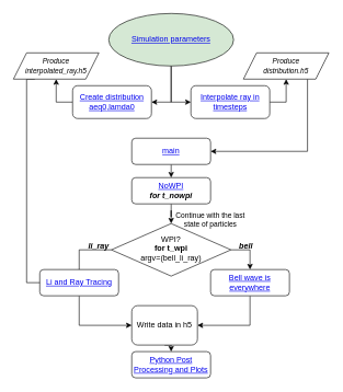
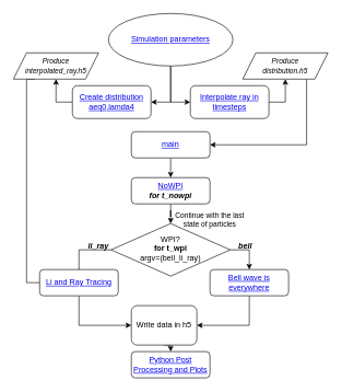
  <mxCell id="0" />
  <mxCell id="1" parent="0" />
  <mxCell id="2" style="edgeStyle=orthogonalEdgeStyle;rounded=0;orthogonalLoop=1;jettySize=auto;html=1;exitX=0;exitY=0.5;exitDx=0;exitDy=0;entryX=0.5;entryY=1;entryDx=0;entryDy=0;fontSize=11;" edge="1" parent="1" source="3" target="26"><mxGeometry relative="1" as="geometry" /></mxCell>
- <mxCell id="3" value="&lt;div&gt;&lt;a href=&quot;https://github.com/Vasichar11/Particle-Tracing-Earth/blob/main/Telescope/src/distribution/distribution.cc&quot;&gt;Create distribution&lt;/a&gt;&lt;/div&gt;&lt;div&gt;&lt;a href=&quot;https://github.com/Vasichar11/Particle-Tracing-Earth/blob/main/Telescope/src/distribution/distribution.cc&quot;&gt;aeq0,lamda0&lt;/a&gt;&lt;/div&gt;" style="rounded=1;whiteSpace=wrap;html=1;fontSize=12;glass=0;strokeWidth=1;shadow=0;" parent="1" vertex="1"><mxGeometry x="110" y="130" width="120" height="50" as="geometry" /></mxCell>
+ <mxCell id="3" value="&lt;div&gt;&lt;a href=&quot;https://github.com/Vasichar11/Particle-Tracing-Earth/blob/main/Telescope/src/distribution/distribution.cc&quot;&gt;Create distribution&lt;/a&gt;&lt;/div&gt;&lt;div&gt;&lt;a href=&quot;https://github.com/Vasichar11/Particle-Tracing-Earth/blob/main/Telescope/src/distribution/distribution.cc&quot;&gt;aeq0,lamda4&lt;/a&gt;&lt;/div&gt;" style="rounded=1;whiteSpace=wrap;html=1;fontSize=12;glass=0;strokeWidth=1;shadow=0;" parent="1" vertex="1"><mxGeometry x="110" y="130" width="120" height="50" as="geometry" /></mxCell>
  <mxCell id="4" style="edgeStyle=orthogonalEdgeStyle;rounded=0;orthogonalLoop=1;jettySize=auto;html=1;exitX=1;exitY=0.5;exitDx=0;exitDy=0;entryX=0.5;entryY=1;entryDx=0;entryDy=0;fontSize=11;" edge="1" parent="1" source="5" target="28"><mxGeometry relative="1" as="geometry" /></mxCell>
  <mxCell id="5" value="&lt;div&gt;&lt;a href=&quot;https://github.com/Vasichar11/Particle-Tracing-Earth/blob/main/Telescope/src/interpolation/Read_Ray_Write.cc&quot;&gt;Interpolate ray in timesteps&lt;/a&gt;&lt;/div&gt;" style="rounded=1;whiteSpace=wrap;html=1;fontSize=12;glass=0;strokeWidth=1;shadow=0;" parent="1" vertex="1"><mxGeometry x="290" y="130" width="120" height="50" as="geometry" /></mxCell>
  <mxCell id="6" style="edgeStyle=orthogonalEdgeStyle;rounded=0;orthogonalLoop=1;jettySize=auto;html=1;exitX=0.5;exitY=1;exitDx=0;exitDy=0;entryX=0.5;entryY=0;entryDx=0;entryDy=0;" edge="1" parent="1" source="7"><mxGeometry relative="1" as="geometry"><mxPoint x="260" y="270" as="targetPoint" /></mxGeometry></mxCell>
- <mxCell id="7" value="&lt;div&gt;&lt;a href=&quot;https://github.com/Vasichar11/Particle-Tracing-Earth/blob/main/Telescope/src/tracer/main.cc&quot;&gt;main&lt;/a&gt;&lt;/div&gt;" style="rounded=1;whiteSpace=wrap;html=1;fontSize=12;glass=0;strokeWidth=1;shadow=0;" parent="1" vertex="1"><mxGeometry x="200" y="210" width="120" height="40" as="geometry" /></mxCell>
+ <mxCell id="7" value="&lt;div&gt;&lt;a href=&quot;https://github.com/Vasichar11/Particle-Tracing-Earth/blob/main/Telescope/src/tracer/main.cc&quot;&gt;main&lt;/a&gt;&lt;/div&gt;" style="rounded=1;whiteSpace=wrap;html=1;fontSize=12;glass=0;strokeWidth=1;shadow=0;" parent="1" vertex="1"><mxGeometry x="200" y="200" width="120" height="40" as="geometry" /></mxCell>
  <mxCell id="8" style="edgeStyle=orthogonalEdgeStyle;rounded=0;orthogonalLoop=1;jettySize=auto;html=1;exitX=0.5;exitY=1;exitDx=0;exitDy=0;fontSize=12;" edge="1" parent="1" source="9" target="11"><mxGeometry relative="1" as="geometry" /></mxCell>
  <mxCell id="9" value="&lt;div&gt;&lt;a href=&quot;https://github.com/Vasichar11/Particle-Tracing-Earth/blob/main/Telescope/src/tracer/bell_nowpi.cc&quot;&gt;NoWPI&lt;/a&gt;&lt;/div&gt;&lt;div&gt;&lt;i&gt;&lt;b&gt;for t_nowpi&lt;/b&gt;&lt;/i&gt;&lt;br&gt;&lt;/div&gt;" style="rounded=1;whiteSpace=wrap;html=1;fontSize=12;glass=0;strokeWidth=1;shadow=0;" vertex="1" parent="1"><mxGeometry x="200" y="270" width="120" height="40" as="geometry" /></mxCell>
  <mxCell id="10" style="edgeStyle=orthogonalEdgeStyle;rounded=0;orthogonalLoop=1;jettySize=auto;html=1;exitX=1;exitY=0.5;exitDx=0;exitDy=0;" edge="1" parent="1" source="11" target="13"><mxGeometry relative="1" as="geometry" /></mxCell>
  <mxCell id="11" value="&lt;div&gt;WPI?&lt;/div&gt;&lt;div&gt;&lt;b&gt;for t_wpi&lt;/b&gt;&lt;br&gt;&lt;/div&gt;&lt;div&gt;argv=(bell_li_ray)&lt;br&gt;&lt;/div&gt;" style="rhombus;whiteSpace=wrap;html=1;shadow=0;fontFamily=Helvetica;fontSize=12;align=center;strokeWidth=1;spacing=6;spacingTop=-4;" vertex="1" parent="1"><mxGeometry x="169" y="340" width="182" height="80" as="geometry" /></mxCell>
  <mxCell id="12" style="edgeStyle=orthogonalEdgeStyle;rounded=0;orthogonalLoop=1;jettySize=auto;html=1;exitX=0.5;exitY=1;exitDx=0;exitDy=0;fontSize=12;entryX=1;entryY=0.5;entryDx=0;entryDy=0;" edge="1" parent="1" source="13" target="15"><mxGeometry relative="1" as="geometry"><mxPoint x="380" y="510" as="targetPoint" /></mxGeometry></mxCell>
  <mxCell id="13" value="&lt;a href=&quot;https://github.com/Vasichar11/Particle-Tracing-Earth/blob/main/Telescope/src/tracer/bell_wpi.cc&quot;&gt;Bell wave is everywhere&lt;/a&gt;" style="rounded=1;whiteSpace=wrap;html=1;fontSize=12;glass=0;strokeWidth=1;shadow=0;" vertex="1" parent="1"><mxGeometry x="320" y="410" width="120" height="40" as="geometry" /></mxCell>
  <mxCell id="14" style="edgeStyle=orthogonalEdgeStyle;rounded=0;orthogonalLoop=1;jettySize=auto;html=1;exitX=0.5;exitY=1;exitDx=0;exitDy=0;entryX=0.5;entryY=0;entryDx=0;entryDy=0;" edge="1" parent="1" source="15" target="19"><mxGeometry relative="1" as="geometry" /></mxCell>
  <mxCell id="15" value="&lt;div&gt;Write data in h5&lt;/div&gt;" style="rounded=1;whiteSpace=wrap;html=1;fontSize=12;glass=0;strokeWidth=1;shadow=0;" vertex="1" parent="1"><mxGeometry x="200" y="465" width="100" height="60" as="geometry" /></mxCell>
  <mxCell id="16" style="edgeStyle=orthogonalEdgeStyle;rounded=0;orthogonalLoop=1;jettySize=auto;html=1;exitX=0.5;exitY=1;exitDx=0;exitDy=0;entryX=0;entryY=0.5;entryDx=0;entryDy=0;fontSize=12;" edge="1" parent="1" source="17" target="15"><mxGeometry relative="1" as="geometry" /></mxCell>
  <mxCell id="17" value="&lt;a href=&quot;https://github.com/Vasichar11/Particle-Tracing-Earth/blob/main/Telescope/src/tracer/li_wpi.cc&quot;&gt;Li and Ray Tracing&lt;/a&gt;" style="rounded=1;whiteSpace=wrap;html=1;fontSize=12;glass=0;strokeWidth=1;shadow=0;" vertex="1" parent="1"><mxGeometry x="60" y="410" width="120" height="40" as="geometry" /></mxCell>
  <mxCell id="18" value="" style="edgeStyle=orthogonalEdgeStyle;rounded=0;orthogonalLoop=1;jettySize=auto;html=1;exitX=0;exitY=0.5;exitDx=0;exitDy=0;entryX=0.5;entryY=0;entryDx=0;entryDy=0;endArrow=none;" edge="1" parent="1" source="11" target="17"><mxGeometry relative="1" as="geometry"><mxPoint x="180" y="375" as="sourcePoint" /><mxPoint x="330" y="430" as="targetPoint" /></mxGeometry></mxCell>
  <mxCell id="19" value="&lt;a href=&quot;https://github.com/Vasichar11/Particle-Tracing-Earth/blob/main/Telescope/Post_processing_and_Plots.py&quot;&gt;Python Post Processing and Plots&lt;/a&gt;" style="rounded=1;whiteSpace=wrap;html=1;fontSize=12;glass=0;strokeWidth=1;shadow=0;" vertex="1" parent="1"><mxGeometry x="200" y="535" width="120" height="40" as="geometry" /></mxCell>
  <mxCell id="20" value="&lt;b&gt;&lt;i&gt;bell&lt;/i&gt;&lt;/b&gt;" style="text;html=1;strokeColor=none;fillColor=none;align=center;verticalAlign=middle;whiteSpace=wrap;rounded=0;fontSize=12;" vertex="1" parent="1"><mxGeometry x="344" y="360" width="60" height="30" as="geometry" /></mxCell>
  <mxCell id="21" value="&lt;i&gt;&lt;b&gt;li_ray&lt;/b&gt;&lt;/i&gt;" style="text;html=1;strokeColor=none;fillColor=none;align=center;verticalAlign=middle;whiteSpace=wrap;rounded=0;fontSize=12;" vertex="1" parent="1"><mxGeometry x="120" y="360" width="60" height="30" as="geometry" /></mxCell>
  <mxCell id="22" style="edgeStyle=orthogonalEdgeStyle;rounded=0;orthogonalLoop=1;jettySize=auto;html=1;exitX=0.5;exitY=1;exitDx=0;exitDy=0;entryX=0;entryY=0.5;entryDx=0;entryDy=0;fontSize=12;" edge="1" parent="1" source="24" target="5"><mxGeometry relative="1" as="geometry" /></mxCell>
  <mxCell id="23" style="edgeStyle=orthogonalEdgeStyle;rounded=0;orthogonalLoop=1;jettySize=auto;html=1;exitX=0.5;exitY=1;exitDx=0;exitDy=0;entryX=1;entryY=0.5;entryDx=0;entryDy=0;fontSize=12;" edge="1" parent="1" source="24" target="3"><mxGeometry relative="1" as="geometry" /></mxCell>
- <mxCell id="24" value="&lt;a href=&quot;https://github.com/Vasichar11/Particle-Tracing-Earth/blob/main/Telescope/src/headers/constants.h&quot;&gt;Simulation parameters&lt;/a&gt;" style="ellipse;whiteSpace=wrap;html=1;fontSize=12;fillColor=#d5e8d4;" vertex="1" parent="1"><mxGeometry x="165" y="20" width="190" height="80" as="geometry" /></mxCell>
+ <mxCell id="24" value="&lt;a href=&quot;https://github.com/Vasichar11/Particle-Tracing-Earth/blob/main/Telescope/src/headers/constants.h&quot;&gt;Simulation parameters&lt;/a&gt;" style="ellipse;whiteSpace=wrap;html=1;fontSize=12;" vertex="1" parent="1"><mxGeometry x="165" y="20" width="190" height="80" as="geometry" /></mxCell>
  <mxCell id="25" style="edgeStyle=orthogonalEdgeStyle;rounded=0;orthogonalLoop=1;jettySize=auto;html=1;exitX=0.25;exitY=1;exitDx=0;exitDy=0;entryX=0;entryY=0.5;entryDx=0;entryDy=0;fontSize=11;endArrow=none;" edge="1" parent="1" source="26" target="17"><mxGeometry relative="1" as="geometry"><Array as="points"><mxPoint x="40" y="120" /><mxPoint x="40" y="430" /></Array></mxGeometry></mxCell>
  <mxCell id="26" value="&lt;div style=&quot;font-size: 11px&quot;&gt;&lt;font style=&quot;font-size: 11px&quot;&gt;&lt;i&gt;Produce interpolated_ray.h5 &lt;br&gt;&lt;/i&gt;&lt;/font&gt;&lt;/div&gt;" style="shape=parallelogram;perimeter=parallelogramPerimeter;whiteSpace=wrap;html=1;fixedSize=1;fontSize=12;" vertex="1" parent="1"><mxGeometry x="20" y="80" width="130" height="40" as="geometry" /></mxCell>
  <mxCell id="27" style="edgeStyle=orthogonalEdgeStyle;rounded=0;orthogonalLoop=1;jettySize=auto;html=1;exitX=0.75;exitY=1;exitDx=0;exitDy=0;entryX=1;entryY=0.5;entryDx=0;entryDy=0;fontSize=11;" edge="1" parent="1" source="28" target="7"><mxGeometry relative="1" as="geometry" /></mxCell>
  <mxCell id="28" value="&lt;div style=&quot;font-size: 11px&quot;&gt;&lt;font style=&quot;font-size: 11px&quot;&gt;&lt;i&gt;&lt;font style=&quot;font-size: 11px&quot;&gt;Produce &lt;br&gt;&lt;/font&gt;&lt;/i&gt;&lt;/font&gt;&lt;/div&gt;&lt;div style=&quot;font-size: 11px&quot;&gt;&lt;font style=&quot;font-size: 11px&quot;&gt;&lt;i&gt;&lt;font style=&quot;font-size: 11px&quot;&gt;distribution.h5&lt;br&gt;&lt;/font&gt;&lt;/i&gt;&lt;/font&gt;&lt;/div&gt;" style="shape=parallelogram;perimeter=parallelogramPerimeter;whiteSpace=wrap;html=1;fixedSize=1;fontSize=12;" vertex="1" parent="1"><mxGeometry x="370" y="80" width="130" height="40" as="geometry" /></mxCell>
  <mxCell id="29" value="Continue with the last state of particles" style="text;html=1;strokeColor=none;fillColor=none;align=center;verticalAlign=middle;whiteSpace=wrap;rounded=0;fontSize=11;" vertex="1" parent="1"><mxGeometry x="260" y="320" width="120" height="30" as="geometry" /></mxCell>
